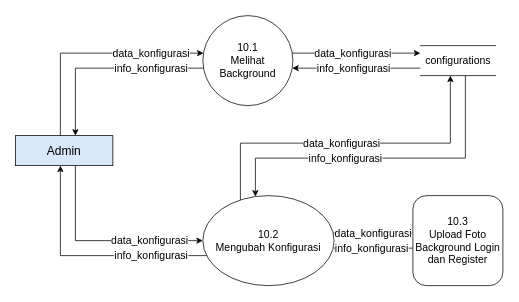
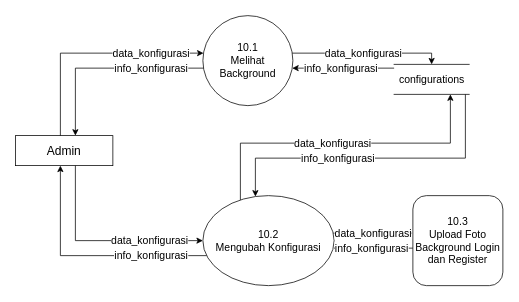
  <mxCell id="0" />
  <mxCell id="1" parent="0" />
  <mxCell id="2" value="&lt;font style=&quot;font-size: 14px&quot;&gt;10.1&lt;br&gt;Melihat Background&lt;br&gt;&lt;/font&gt;" style="ellipse;whiteSpace=wrap;html=1;aspect=fixed;" parent="1" vertex="1"><mxGeometry x="270" y="20" width="120" height="120" as="geometry" /></mxCell>
- <mxCell id="3" value="Admin" style="rounded=0;whiteSpace=wrap;html=1;fontSize=16;fillColor=#dae8fc;" parent="1" vertex="1"><mxGeometry x="20" y="180" width="130" height="40" as="geometry" /></mxCell>
+ <mxCell id="3" value="Admin" style="rounded=0;whiteSpace=wrap;html=1;fontSize=16;" parent="1" vertex="1"><mxGeometry x="20" y="180" width="130" height="40" as="geometry" /></mxCell>
  <mxCell id="4" value="&lt;font style=&quot;font-size: 14px&quot;&gt;10.2&lt;br&gt;Mengubah Konfigurasi&lt;br&gt;&lt;/font&gt;" style="ellipse;whiteSpace=wrap;html=1;aspect=fixed;" parent="1" vertex="1"><mxGeometry x="270" y="260" width="175" height="120" as="geometry" /></mxCell>
- <mxCell id="5" value="configurations" style="html=1;dashed=0;whitespace=wrap;shape=partialRectangle;right=0;left=0;fontSize=14;" parent="1" vertex="1"><mxGeometry x="560" y="60" width="100" height="40" as="geometry" /></mxCell>
+ <mxCell id="5" value="configurations" style="html=1;dashed=0;whitespace=wrap;shape=partialRectangle;right=0;left=0;fontSize=14;" parent="1" vertex="1"><mxGeometry x="525" y="85" width="100" height="40" as="geometry" /></mxCell>
  <mxCell id="6" value="data_konfigurasi" style="edgeStyle=orthogonalEdgeStyle;rounded=0;orthogonalLoop=1;jettySize=auto;html=1;fontSize=14;" parent="1" source="3" target="2" edge="1"><mxGeometry x="0.538" relative="1" as="geometry"><Array as="points"><mxPoint x="80" y="70" /></Array><mxPoint as="offset" /><mxPoint x="0" y="180" as="sourcePoint" /><mxPoint x="660" y="140.839" as="targetPoint" /></mxGeometry></mxCell>
  <mxCell id="7" value="info_konfigurasi" style="edgeStyle=orthogonalEdgeStyle;rounded=0;orthogonalLoop=1;jettySize=auto;html=1;fontSize=14;" parent="1" source="2" target="3" edge="1"><mxGeometry x="-0.471" relative="1" as="geometry"><Array as="points"><mxPoint x="100" y="90" /></Array><mxPoint x="-1" as="offset" /><mxPoint x="640" y="140.839" as="sourcePoint" /><mxPoint x="20" y="180" as="targetPoint" /></mxGeometry></mxCell>
  <mxCell id="8" value="&lt;font style=&quot;font-size: 14px&quot;&gt;10.3&lt;br&gt;Upload Foto Background Login dan Register&lt;br&gt;&lt;/font&gt;" style="whiteSpace=wrap;html=1;aspect=fixed;rounded=1;" parent="1" vertex="1"><mxGeometry x="550" y="260" width="120" height="120" as="geometry" /></mxCell>
  <mxCell id="9" value="data_konfigurasi" style="edgeStyle=orthogonalEdgeStyle;rounded=0;orthogonalLoop=1;jettySize=auto;html=1;fontSize=14;jumpStyle=arc;jumpSize=8;" parent="1" source="2" target="5" edge="1"><mxGeometry x="-0.054" relative="1" as="geometry"><Array as="points"><mxPoint x="470" y="70" /><mxPoint x="470" y="70" /></Array><mxPoint as="offset" /><mxPoint x="389.161" y="60" as="sourcePoint" /><mxPoint x="610" y="120" as="targetPoint" /></mxGeometry></mxCell>
  <mxCell id="10" value="info_konfigurasi" style="edgeStyle=orthogonalEdgeStyle;rounded=0;orthogonalLoop=1;jettySize=auto;html=1;fontSize=14;jumpStyle=arc;jumpSize=8;" parent="1" source="5" target="2" edge="1"><mxGeometry x="0.054" relative="1" as="geometry"><Array as="points"><mxPoint x="470" y="90" /><mxPoint x="470" y="90" /></Array><mxPoint x="1" as="offset" /><mxPoint x="630" y="120" as="sourcePoint" /><mxPoint x="389.161" y="80" as="targetPoint" /></mxGeometry></mxCell>
  <mxCell id="11" value="info_konfigurasi" style="edgeStyle=orthogonalEdgeStyle;rounded=0;orthogonalLoop=1;jettySize=auto;html=1;fontSize=14;" parent="1" source="4" target="3" edge="1"><mxGeometry x="-0.532" relative="1" as="geometry"><Array as="points"><mxPoint x="80" y="340" /></Array><mxPoint as="offset" /><mxPoint x="270" y="29.999" as="sourcePoint" /><mxPoint x="50" y="199.94" as="targetPoint" /></mxGeometry></mxCell>
  <mxCell id="12" value="data_konfigurasi" style="edgeStyle=orthogonalEdgeStyle;rounded=0;orthogonalLoop=1;jettySize=auto;html=1;fontSize=14;" parent="1" source="3" target="4" edge="1"><mxGeometry x="0.484" relative="1" as="geometry"><Array as="points"><mxPoint x="100" y="320" /></Array><mxPoint x="-1" as="offset" /><mxPoint x="70" y="199.94" as="sourcePoint" /><mxPoint x="273.452" y="49.999" as="targetPoint" /></mxGeometry></mxCell>
  <mxCell id="13" value="data_konfigurasi" style="edgeStyle=orthogonalEdgeStyle;rounded=0;orthogonalLoop=1;jettySize=auto;html=1;fontSize=14;jumpStyle=arc;jumpSize=8;" edge="1" parent="1" source="4" target="5"><mxGeometry x="-0.054" relative="1" as="geometry"><Array as="points"><mxPoint x="320" y="190" /><mxPoint x="600" y="190" /></Array><mxPoint as="offset" /><mxPoint x="399.161" y="80" as="sourcePoint" /><mxPoint x="570" y="80" as="targetPoint" /></mxGeometry></mxCell>
  <mxCell id="14" value="info_konfigurasi" style="edgeStyle=orthogonalEdgeStyle;rounded=0;orthogonalLoop=1;jettySize=auto;html=1;fontSize=14;jumpStyle=arc;jumpSize=8;" edge="1" parent="1" source="5" target="4"><mxGeometry x="0.225" relative="1" as="geometry"><Array as="points"><mxPoint x="620" y="210" /><mxPoint x="340" y="210" /></Array><mxPoint as="offset" /><mxPoint x="570" y="100" as="sourcePoint" /><mxPoint x="399.161" y="100" as="targetPoint" /></mxGeometry></mxCell>
  <mxCell id="15" value="data_konfigurasi" style="edgeStyle=orthogonalEdgeStyle;rounded=0;orthogonalLoop=1;jettySize=auto;html=1;fontSize=14;" edge="1" parent="1" source="4" target="8"><mxGeometry relative="1" as="geometry"><Array as="points"><mxPoint x="470" y="310" /><mxPoint x="470" y="310" /></Array><mxPoint as="offset" /><mxPoint x="80" y="230" as="sourcePoint" /><mxPoint x="280" y="330" as="targetPoint" /></mxGeometry></mxCell>
  <mxCell id="16" value="info_konfigurasi" style="edgeStyle=orthogonalEdgeStyle;rounded=0;orthogonalLoop=1;jettySize=auto;html=1;fontSize=14;jumpStyle=arc;jumpSize=8;" edge="1" parent="1" source="8" target="4"><mxGeometry x="0.054" relative="1" as="geometry"><Array as="points"><mxPoint x="460" y="330" /><mxPoint x="460" y="330" /></Array><mxPoint x="1" as="offset" /><mxPoint x="570" y="100" as="sourcePoint" /><mxPoint x="399.161" y="100" as="targetPoint" /></mxGeometry></mxCell>
